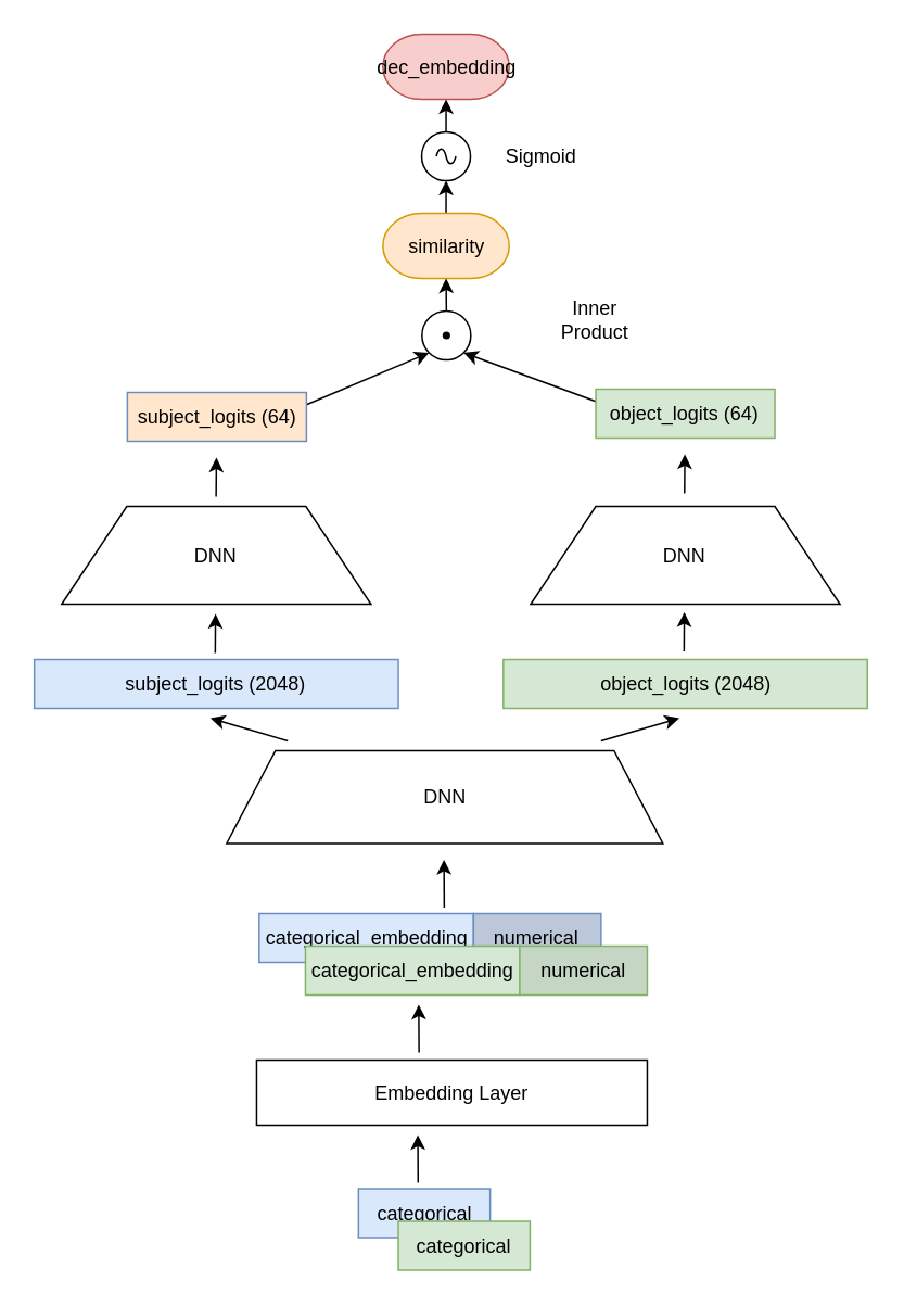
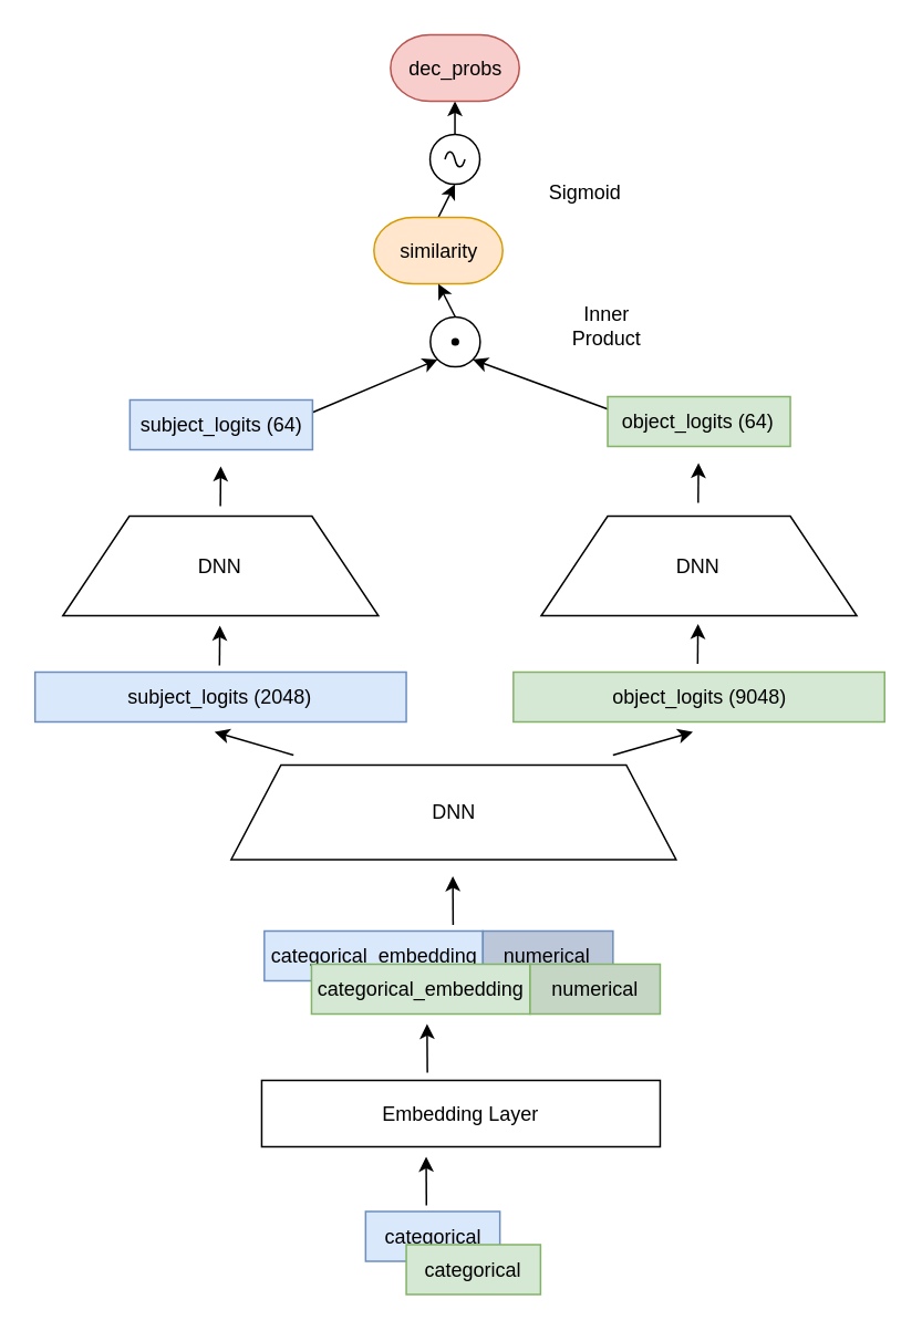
  <mxCell id="0" />
  <mxCell id="1" parent="0" />
  <mxCell id="2" value="" style="group" vertex="1" connectable="0" parent="1"><mxGeometry x="197.564" y="696.5" width="293.056" height="30" as="geometry" /></mxCell>
  <mxCell id="3" style="edgeStyle=none;html=1;exitX=0.5;exitY=0;exitDx=0;exitDy=0;entryX=0.205;entryY=1.017;entryDx=0;entryDy=0;entryPerimeter=0;" edge="1" parent="2"><mxGeometry relative="1" as="geometry"><mxPoint x="58.631" y="29.32" as="sourcePoint" /><mxPoint x="58.446" as="targetPoint" /></mxGeometry></mxCell>
  <mxCell id="4" style="edgeStyle=none;html=1;exitX=0.5;exitY=0;exitDx=0;exitDy=0;entryX=0.5;entryY=1;entryDx=0;entryDy=0;entryPerimeter=0;exitPerimeter=0;" edge="1" parent="1" source="37" target="7"><mxGeometry relative="1" as="geometry"><mxPoint x="273.36" y="127.5" as="sourcePoint" /></mxGeometry></mxCell>
  <mxCell id="5" value="DNN" style="shape=trapezoid;perimeter=trapezoidPerimeter;whiteSpace=wrap;html=1;fixedSize=1;size=30;" vertex="1" parent="1"><mxGeometry x="138.56" y="460.5" width="268" height="57" as="geometry" /></mxCell>
  <mxCell id="6" style="edgeStyle=none;html=1;exitX=0.5;exitY=0;exitDx=0;exitDy=0;exitPerimeter=0;" edge="1" parent="1" source="7"><mxGeometry relative="1" as="geometry"><mxPoint x="273.36" y="60.5" as="targetPoint" /></mxGeometry></mxCell>
  <mxCell id="7" value="" style="pointerEvents=1;verticalLabelPosition=bottom;shadow=0;dashed=0;align=center;html=1;verticalAlign=top;shape=mxgraph.electrical.signal_sources.source;aspect=fixed;points=[[0.5,0,0],[1,0.5,0],[0.5,1,0],[0,0.5,0]];elSignalType=ac;" vertex="1" parent="1"><mxGeometry x="258.36" y="80.5" width="30" height="30" as="geometry" /></mxCell>
- <mxCell id="8" value="&lt;span&gt;dec_embedding&lt;/span&gt;" style="strokeWidth=1;html=1;shape=mxgraph.flowchart.terminator;whiteSpace=wrap;fillColor=#f8cecc;strokeColor=#b85450;" vertex="1" parent="1"><mxGeometry x="234.56" y="20.5" width="77.59" height="40" as="geometry" /></mxCell>
- <mxCell id="9" value="Sigmoid" style="text;html=1;strokeColor=none;fillColor=none;align=center;verticalAlign=middle;whiteSpace=wrap;rounded=0;" vertex="1" parent="1"><mxGeometry x="301.77" y="80.5" width="60" height="30" as="geometry" /></mxCell>
+ <mxCell id="8" value="&lt;span&gt;dec_probs&lt;/span&gt;" style="strokeWidth=1;html=1;shape=mxgraph.flowchart.terminator;whiteSpace=wrap;fillColor=#f8cecc;strokeColor=#b85450;" vertex="1" parent="1"><mxGeometry x="234.56" y="20.5" width="77.59" height="40" as="geometry" /></mxCell>
+ <mxCell id="9" value="Sigmoid" style="text;html=1;strokeColor=none;fillColor=none;align=center;verticalAlign=middle;whiteSpace=wrap;rounded=0;" vertex="1" parent="1"><mxGeometry x="321.77" y="100.5" width="60" height="30" as="geometry" /></mxCell>
  <mxCell id="10" value="Embedding Layer" style="rounded=0;whiteSpace=wrap;html=1;strokeWidth=1;" vertex="1" parent="1"><mxGeometry x="156.97" y="650.5" width="240" height="40" as="geometry" /></mxCell>
  <mxCell id="11" value="categorical" style="rounded=0;whiteSpace=wrap;html=1;fillColor=#dae8fc;strokeColor=#6c8ebf;" vertex="1" parent="1"><mxGeometry x="219.564" y="729.5" width="80.882" height="30" as="geometry" /></mxCell>
  <mxCell id="12" value="categorical" style="rounded=0;whiteSpace=wrap;html=1;fillColor=#d5e8d4;strokeColor=#82b366;" vertex="1" parent="1"><mxGeometry x="244.044" y="749.5" width="80.882" height="30" as="geometry" /></mxCell>
  <mxCell id="13" value="categorical_embedding" style="rounded=0;whiteSpace=wrap;html=1;fillColor=#dae8fc;strokeColor=#6c8ebf;" vertex="1" parent="1"><mxGeometry x="158.56" y="560.5" width="131.653" height="30" as="geometry" /></mxCell>
  <mxCell id="14" value="numerical" style="rounded=0;whiteSpace=wrap;html=1;fillColor=#BCC8D9;strokeColor=#6c8ebf;" vertex="1" parent="1"><mxGeometry x="290.21" y="560.5" width="78.35" height="30" as="geometry" /></mxCell>
  <mxCell id="15" value="categorical_embedding" style="rounded=0;whiteSpace=wrap;html=1;fillColor=#d5e8d4;strokeColor=#82b366;" vertex="1" parent="1"><mxGeometry x="186.97" y="580.5" width="131.653" height="30" as="geometry" /></mxCell>
  <mxCell id="16" value="numerical" style="rounded=0;whiteSpace=wrap;html=1;fillColor=#C5D6C4;strokeColor=#82b366;" vertex="1" parent="1"><mxGeometry x="318.62" y="580.5" width="78.35" height="30" as="geometry" /></mxCell>
  <mxCell id="17" style="edgeStyle=none;html=1;exitX=0.5;exitY=0;exitDx=0;exitDy=0;entryX=0.205;entryY=1.017;entryDx=0;entryDy=0;entryPerimeter=0;" edge="1" parent="1"><mxGeometry relative="1" as="geometry"><mxPoint x="256.745" y="645.82" as="sourcePoint" /><mxPoint x="256.56" y="616.5" as="targetPoint" /></mxGeometry></mxCell>
  <mxCell id="18" style="edgeStyle=none;html=1;exitX=0.5;exitY=0;exitDx=0;exitDy=0;entryX=0.205;entryY=1.017;entryDx=0;entryDy=0;entryPerimeter=0;" edge="1" parent="1"><mxGeometry relative="1" as="geometry"><mxPoint x="272.245" y="556.82" as="sourcePoint" /><mxPoint x="272.06" y="527.5" as="targetPoint" /></mxGeometry></mxCell>
  <mxCell id="19" value="DNN" style="shape=trapezoid;perimeter=trapezoidPerimeter;whiteSpace=wrap;html=1;fixedSize=1;size=40;" vertex="1" parent="1"><mxGeometry x="37.24" y="310.5" width="190" height="60" as="geometry" /></mxCell>
  <mxCell id="20" value="subject_logits (2048)" style="rounded=0;whiteSpace=wrap;html=1;fillColor=#dae8fc;strokeColor=#6c8ebf;" vertex="1" parent="1"><mxGeometry x="20.45" y="404.5" width="223.59" height="30" as="geometry" /></mxCell>
  <mxCell id="21" style="edgeStyle=none;html=1;" edge="1" parent="1"><mxGeometry relative="1" as="geometry"><mxPoint x="176.14" y="454.5" as="sourcePoint" /><mxPoint x="128.56" y="440.5" as="targetPoint" /></mxGeometry></mxCell>
  <mxCell id="22" style="edgeStyle=none;html=1;entryX=0.205;entryY=1.017;entryDx=0;entryDy=0;entryPerimeter=0;" edge="1" parent="1"><mxGeometry relative="1" as="geometry"><mxPoint x="131.56" y="400.5" as="sourcePoint" /><mxPoint x="131.75" y="376.5" as="targetPoint" /></mxGeometry></mxCell>
  <mxCell id="23" value="DNN" style="shape=trapezoid;perimeter=trapezoidPerimeter;whiteSpace=wrap;html=1;fixedSize=1;size=40;" vertex="1" parent="1"><mxGeometry x="325.35" y="310.5" width="190" height="60" as="geometry" /></mxCell>
- <mxCell id="24" value="object_logits&amp;nbsp;(2048)" style="rounded=0;whiteSpace=wrap;html=1;fillColor=#d5e8d4;strokeColor=#82b366;" vertex="1" parent="1"><mxGeometry x="308.56" y="404.5" width="223.59" height="30" as="geometry" /></mxCell>
+ <mxCell id="24" value="object_logits&amp;nbsp;(9048)" style="rounded=0;whiteSpace=wrap;html=1;fillColor=#d5e8d4;strokeColor=#82b366;" vertex="1" parent="1"><mxGeometry x="308.56" y="404.5" width="223.59" height="30" as="geometry" /></mxCell>
  <mxCell id="25" style="edgeStyle=none;html=1;" edge="1" parent="1"><mxGeometry relative="1" as="geometry"><mxPoint x="368.56" y="454.5" as="sourcePoint" /><mxPoint x="416.67" y="440.5" as="targetPoint" /></mxGeometry></mxCell>
  <mxCell id="26" style="edgeStyle=none;html=1;exitX=1;exitY=0.25;exitDx=0;exitDy=0;entryX=0;entryY=1;entryDx=0;entryDy=0;" edge="1" parent="1" source="27" target="34"><mxGeometry relative="1" as="geometry" /></mxCell>
- <mxCell id="27" value="subject_logits (64)" style="rounded=0;whiteSpace=wrap;html=1;fillColor=#ffe6cc;strokeColor=#6c8ebf;" vertex="1" parent="1"><mxGeometry x="77.59" y="240.5" width="110" height="30" as="geometry" /></mxCell>
+ <mxCell id="27" value="subject_logits (64)" style="rounded=0;whiteSpace=wrap;html=1;fillColor=#dae8fc;strokeColor=#6c8ebf;" vertex="1" parent="1"><mxGeometry x="77.59" y="240.5" width="110" height="30" as="geometry" /></mxCell>
  <mxCell id="28" style="edgeStyle=none;html=1;entryX=0.205;entryY=1.017;entryDx=0;entryDy=0;entryPerimeter=0;" edge="1" parent="1"><mxGeometry relative="1" as="geometry"><mxPoint x="419.56" y="399.5" as="sourcePoint" /><mxPoint x="419.75" y="375.5" as="targetPoint" /></mxGeometry></mxCell>
  <mxCell id="29" style="edgeStyle=none;html=1;entryX=0.205;entryY=1.017;entryDx=0;entryDy=0;entryPerimeter=0;" edge="1" parent="1"><mxGeometry relative="1" as="geometry"><mxPoint x="132.09" y="304.5" as="sourcePoint" /><mxPoint x="132.28" y="280.5" as="targetPoint" /></mxGeometry></mxCell>
  <mxCell id="30" style="edgeStyle=none;html=1;exitX=0;exitY=0.25;exitDx=0;exitDy=0;entryX=1;entryY=1;entryDx=0;entryDy=0;" edge="1" parent="1" source="31" target="34"><mxGeometry relative="1" as="geometry" /></mxCell>
  <mxCell id="31" value="object_logits (64)" style="rounded=0;whiteSpace=wrap;html=1;fillColor=#d5e8d4;strokeColor=#82b366;" vertex="1" parent="1"><mxGeometry x="365.36" y="238.5" width="110" height="30" as="geometry" /></mxCell>
  <mxCell id="32" style="edgeStyle=none;html=1;entryX=0.205;entryY=1.017;entryDx=0;entryDy=0;entryPerimeter=0;" edge="1" parent="1"><mxGeometry relative="1" as="geometry"><mxPoint x="419.86" y="302.5" as="sourcePoint" /><mxPoint x="420.05" y="278.5" as="targetPoint" /></mxGeometry></mxCell>
  <mxCell id="33" value="" style="group" vertex="1" connectable="0" parent="1"><mxGeometry x="258.56" y="190.5" width="30" height="30" as="geometry" /></mxCell>
  <mxCell id="34" value="" style="ellipse;whiteSpace=wrap;html=1;aspect=fixed;strokeWidth=1;" vertex="1" parent="33"><mxGeometry width="30" height="30" as="geometry" /></mxCell>
  <mxCell id="35" value="" style="ellipse;whiteSpace=wrap;html=1;aspect=fixed;strokeWidth=1;fillColor=#000000;" vertex="1" parent="33"><mxGeometry x="13.125" y="13.125" width="3.75" height="3.75" as="geometry" /></mxCell>
  <mxCell id="36" value="Inner Product" style="text;html=1;strokeColor=none;fillColor=none;align=center;verticalAlign=middle;whiteSpace=wrap;rounded=0;" vertex="1" parent="1"><mxGeometry x="335.45" y="180.5" width="60" height="30" as="geometry" /></mxCell>
- <mxCell id="37" value="&lt;span&gt;similarity&lt;/span&gt;" style="strokeWidth=1;html=1;shape=mxgraph.flowchart.terminator;whiteSpace=wrap;fillColor=#ffe6cc;strokeColor=#d79b00;" vertex="1" parent="1"><mxGeometry x="234.56" y="130.5" width="77.59" height="40" as="geometry" /></mxCell>
+ <mxCell id="37" value="&lt;span&gt;similarity&lt;/span&gt;" style="strokeWidth=1;html=1;shape=mxgraph.flowchart.terminator;whiteSpace=wrap;fillColor=#ffe6cc;strokeColor=#d79b00;" vertex="1" parent="1"><mxGeometry x="224.56" y="130.5" width="77.59" height="40" as="geometry" /></mxCell>
  <mxCell id="38" style="edgeStyle=none;html=1;exitX=0.5;exitY=0;exitDx=0;exitDy=0;entryX=0.5;entryY=1;entryDx=0;entryDy=0;entryPerimeter=0;" edge="1" parent="1" source="34" target="37"><mxGeometry relative="1" as="geometry" /></mxCell>
